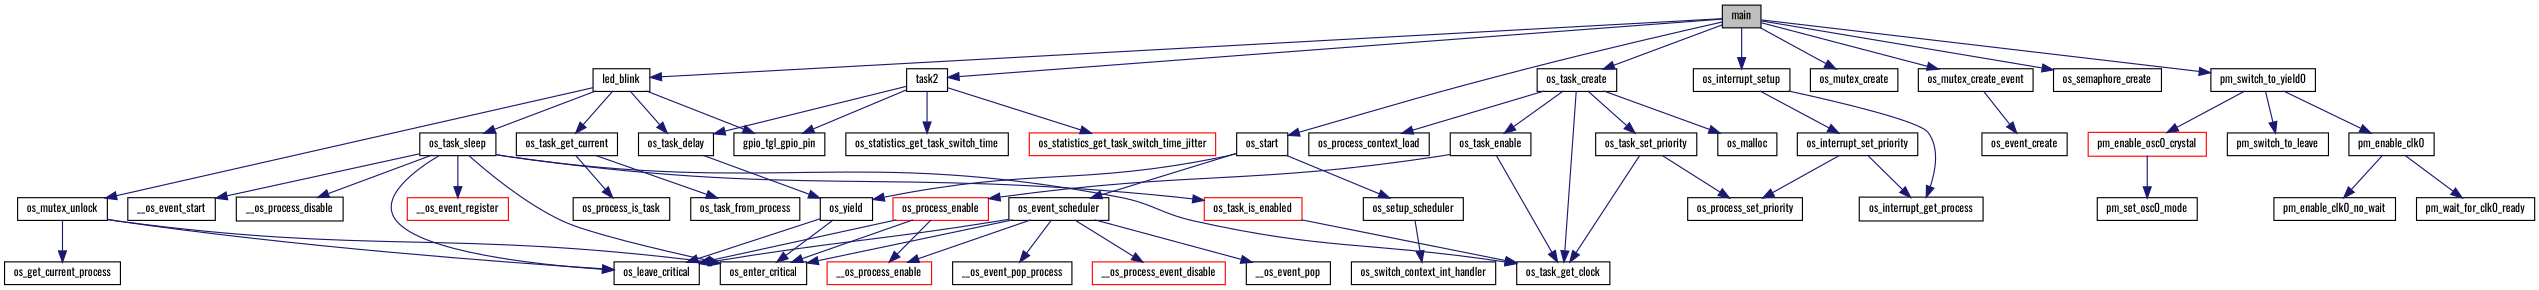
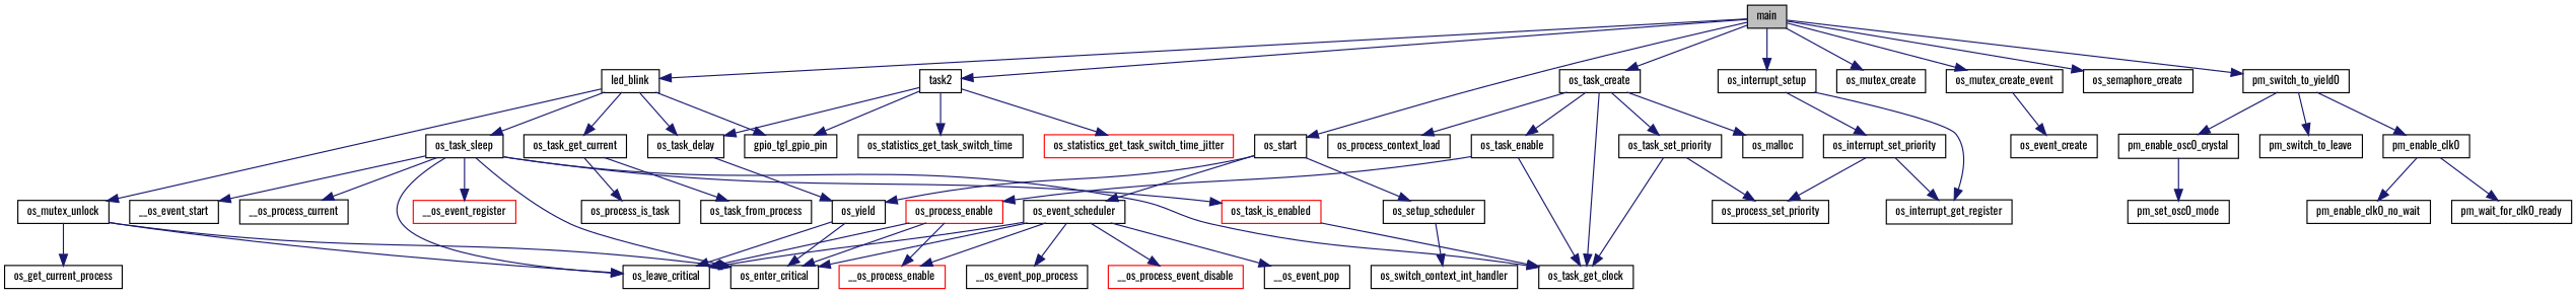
  digraph {
    fontname=Oswald
    rankdir=TB
    node [color=black fillcolor=white fontname=Oswald fontsize=10 shape=record style=filled]
    edge [color=midnightblue fontname=Oswald fontsize=10 labelfontname=FreeSans labelfontsize=10 style=solid]
    n1 [fillcolor=grey75 fontcolor=black height=0.2 label=main width=0.4]
    n2 [height=0.2 label=led_blink width=0.4]
    n3 [height=0.2 label=os_interrupt_setup width=0.4]
    n4 [height=0.2 label=os_mutex_create width=0.4]
    n5 [height=0.2 label=os_mutex_create_event width=0.4]
    n6 [height=0.2 label=os_semaphore_create width=0.4]
    n7 [height=0.2 label=os_start width=0.4]
    n8 [height=0.2 label=os_task_create width=0.4]
    n9 [height=0.2 label=pm_switch_to_yield0 width=0.4]
    n10 [height=0.2 label=task2 width=0.4]
    n11 [height=0.2 label=gpio_tgl_gpio_pin width=0.4]
    n12 [height=0.2 label=os_mutex_unlock width=0.4]
    n13 [height=0.2 label=os_task_delay width=0.4]
    n14 [height=0.2 label=os_task_get_current width=0.4]
    n15 [height=0.2 label=os_task_sleep width=0.4]
-   n16 [height=0.2 label=os_interrupt_get_process width=0.4]
+   n16 [height=0.2 label=os_interrupt_get_register width=0.4]
    n17 [height=0.2 label=os_interrupt_set_priority width=0.4]
    n18 [height=0.2 label=os_event_create width=0.4]
    n19 [height=0.2 label=os_yield width=0.4]
    n20 [height=0.2 label=os_event_scheduler width=0.4]
    n21 [height=0.2 label=os_setup_scheduler width=0.4]
    n22 [height=0.2 label=os_task_get_clock width=0.4]
    n23 [height=0.2 label=os_malloc width=0.4]
    n24 [height=0.2 label=os_process_context_load width=0.4]
    n25 [height=0.2 label=os_task_enable width=0.4]
    n26 [height=0.2 label=os_task_set_priority width=0.4]
    n27 [height=0.2 label=pm_enable_clk0 width=0.4]
-   n28 [color=red height=0.2 label=pm_enable_osc0_crystal width=0.4]
+   n28 [height=0.2 label=pm_enable_osc0_crystal width=0.4]
    n29 [height=0.2 label=pm_switch_to_leave width=0.4]
    n30 [height=0.2 label=os_statistics_get_task_switch_time width=0.4]
    n31 [color=red height=0.2 label=os_statistics_get_task_switch_time_jitter width=0.4]
    n32 [height=0.2 label=os_enter_critical width=0.4]
    n33 [height=0.2 label=os_get_current_process width=0.4]
    n34 [height=0.2 label=os_leave_critical width=0.4]
    n35 [height=0.2 label=os_process_is_task width=0.4]
    n36 [height=0.2 label=os_task_from_process width=0.4]
    n37 [color=red height=0.2 label=__os_event_register width=0.4]
    n38 [height=0.2 label=__os_event_start width=0.4]
-   n39 [height=0.2 label=__os_process_disable width=0.4]
+   n39 [height=0.2 label=__os_process_current width=0.4]
    n40 [color=red height=0.2 label=os_task_is_enabled width=0.4]
    n41 [height=0.2 label=os_process_set_priority width=0.4]
    n42 [height=0.2 label=__os_event_pop width=0.4]
    n43 [height=0.2 label=__os_event_pop_process width=0.4]
    n44 [color=red height=0.2 label=__os_process_enable width=0.4]
    n45 [color=red height=0.2 label=__os_process_event_disable width=0.4]
    n46 [height=0.2 label=os_switch_context_int_handler width=0.4]
    n47 [color=red height=0.2 label=os_process_enable width=0.4]
    n48 [height=0.2 label=pm_enable_clk0_no_wait width=0.4]
    n49 [height=0.2 label=pm_wait_for_clk0_ready width=0.4]
    n50 [height=0.2 label=pm_set_osc0_mode width=0.4]
    n1 -> n2
    n1 -> n3
    n1 -> n4
    n1 -> n5
    n1 -> n6
    n1 -> n7
    n1 -> n8
    n1 -> n9
    n1 -> n10
    n2 -> n11
    n2 -> n12
    n2 -> n13
    n2 -> n14
    n2 -> n15
    n3 -> n16
    n3 -> n17
    n5 -> n18
    n7 -> n19
    n7 -> n20
    n7 -> n21
    n8 -> n22
    n8 -> n23
    n8 -> n24
    n8 -> n25
    n8 -> n26
    n9 -> n27
    n9 -> n28
    n9 -> n29
    n10 -> n11
    n10 -> n13
    n10 -> n30
    n10 -> n31
    n12 -> n32
    n12 -> n33
    n12 -> n34
    n13 -> n19
    n14 -> n35
    n14 -> n36
    n15 -> n22
    n15 -> n32
    n15 -> n34
    n15 -> n37
    n15 -> n38
    n15 -> n39
    n15 -> n40
    n17 -> n16
    n17 -> n41
    n19 -> n32
    n19 -> n34
    n20 -> n32
    n20 -> n34
    n20 -> n42
    n20 -> n43
    n20 -> n44
    n20 -> n45
    n21 -> n46
    n25 -> n22
    n25 -> n47
    n26 -> n22
    n26 -> n41
    n27 -> n48
    n27 -> n49
    n28 -> n50
    n40 -> n22
    n47 -> n32
    n47 -> n34
    n47 -> n44
  }
